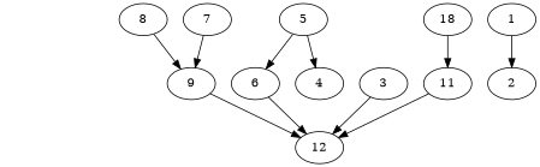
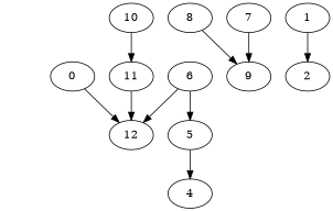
  digraph {
    n1 [label="maxT=14" style=invis]
    12 [MAET=5879.75 MAP=3 MEET=5978.41 MIET=5664.38]
    9 [MAET=5474.92 MEET=5491.00 MIET=5201.98]
    6 [MAET=1221.66 MEET=1286.53 MIET=912.85]
-   3 [MAET=3118.63 MEET=3210.65 MIET=2907.17]
+   3 [MAET=3118.63 MEET=3210.65 MIET=2907.17 label=0]
    11 [MAET=3799.74 MEET=3935.34 MIET=3529.94]
    8 [MAET=1853.58 MEET=1891.82 MIET=1782.86]
    5 [MAET=3112.63 MEET=3179.65 MIET=2894.48]
    4 [MAET=894.21 MEET=1097.86 MIET=812.84]
    2 [MAET=2402.34 MEET=2573.91 MIET=2358.21]
-   10 [MAET=5116.66 MEET=5424.82 MIET=5014.42 label=18]
+   10 [MAET=5116.66 MEET=5424.82 MIET=5014.42]
    7 [MAET=3564.89 MEET=3692.12 MIET=3524.38]
    1 [MAET=3625.93 MEET=3631.09 MIET=3390.82]
-   9 -> 12
    6 -> 12
    3 -> 12
    11 -> 12
    8 -> 9
-   5 -> 6
+   6 -> 5
    5 -> 4
    10 -> 11
    7 -> 9
    1 -> 2
  }
